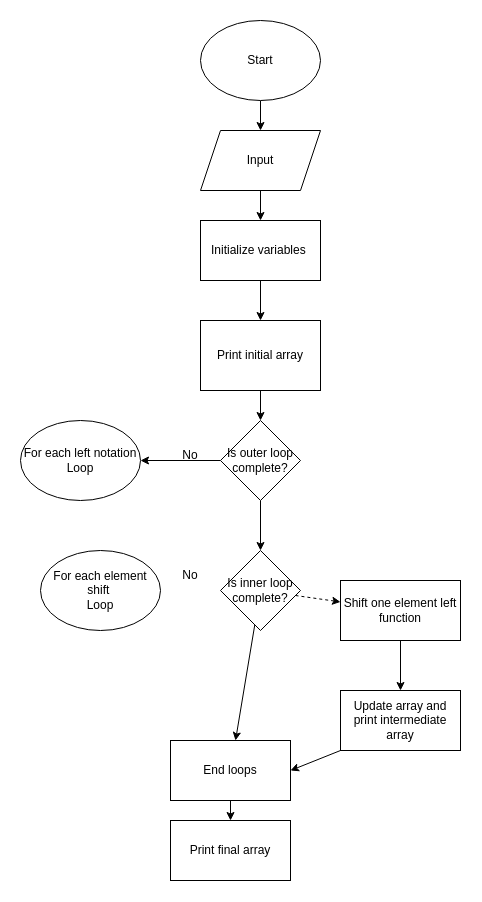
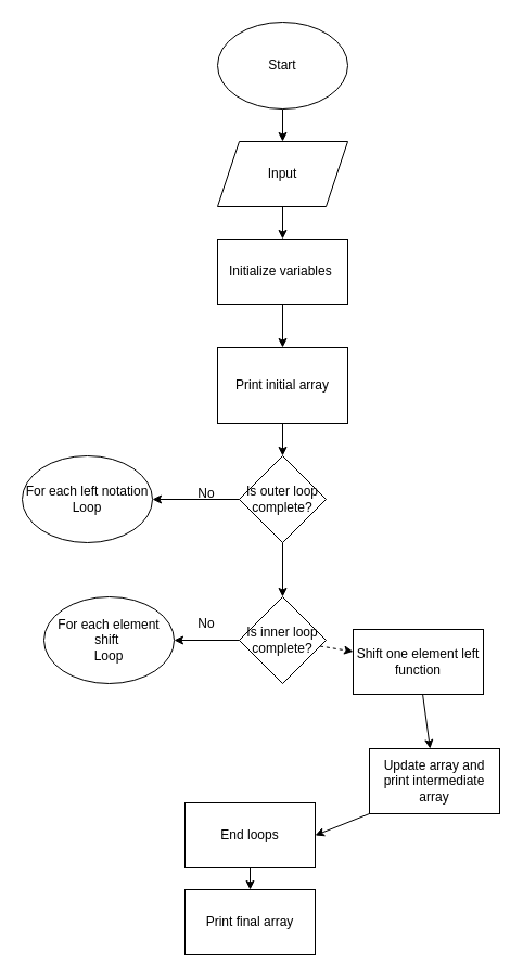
  <mxCell id="0" />
  <mxCell id="1" parent="0" />
  <mxCell id="2" value="" style="edgeStyle=none;html=1;" edge="1" parent="1" source="3" target="5"><mxGeometry relative="1" as="geometry" /></mxCell>
  <mxCell id="3" value="Start" style="ellipse;whiteSpace=wrap;html=1;" vertex="1" parent="1"><mxGeometry x="200" y="20" width="120" height="80" as="geometry" /></mxCell>
  <mxCell id="4" value="" style="edgeStyle=none;html=1;" edge="1" parent="1" source="5" target="7"><mxGeometry relative="1" as="geometry" /></mxCell>
  <mxCell id="5" value="Input" style="shape=parallelogram;perimeter=parallelogramPerimeter;whiteSpace=wrap;html=1;fixedSize=1;" vertex="1" parent="1"><mxGeometry x="200" y="130" width="120" height="60" as="geometry" /></mxCell>
  <mxCell id="6" value="" style="edgeStyle=none;html=1;" edge="1" parent="1" source="7" target="9"><mxGeometry relative="1" as="geometry" /></mxCell>
  <mxCell id="7" value="Initialize variables&amp;nbsp;" style="whiteSpace=wrap;html=1;" vertex="1" parent="1"><mxGeometry x="200" y="220" width="120" height="60" as="geometry" /></mxCell>
  <mxCell id="8" value="" style="edgeStyle=none;html=1;" edge="1" parent="1" source="9" target="12"><mxGeometry relative="1" as="geometry" /></mxCell>
  <mxCell id="9" value="Print initial array" style="whiteSpace=wrap;html=1;" vertex="1" parent="1"><mxGeometry x="200" y="320" width="120" height="70" as="geometry" /></mxCell>
  <mxCell id="10" value="" style="edgeStyle=none;html=1;" edge="1" parent="1" source="12"><mxGeometry relative="1" as="geometry"><mxPoint x="140" y="460" as="targetPoint" /><Array as="points" /></mxGeometry></mxCell>
  <mxCell id="11" style="edgeStyle=none;html=1;exitX=0.5;exitY=1;exitDx=0;exitDy=0;entryX=0.5;entryY=0;entryDx=0;entryDy=0;" edge="1" parent="1" source="12" target="17"><mxGeometry relative="1" as="geometry" /></mxCell>
  <mxCell id="12" value="Is outer loop complete?" style="rhombus;whiteSpace=wrap;html=1;" vertex="1" parent="1"><mxGeometry x="220" y="420" width="80" height="80" as="geometry" /></mxCell>
  <mxCell id="13" value="For each left notation&lt;br&gt;Loop" style="ellipse;whiteSpace=wrap;html=1;" vertex="1" parent="1"><mxGeometry x="20" y="420" width="120" height="80" as="geometry" /></mxCell>
  <mxCell id="14" value="No" style="text;strokeColor=none;align=center;fillColor=none;html=1;verticalAlign=middle;whiteSpace=wrap;rounded=0;" vertex="1" parent="1"><mxGeometry x="160" y="440" width="60" height="30" as="geometry" /></mxCell>
- <mxCell id="15" style="edgeStyle=none;html=1;" edge="1" parent="1" source="17" target="25"><mxGeometry relative="1" as="geometry"><mxPoint x="170" y="590" as="targetPoint" /></mxGeometry></mxCell>
+ <mxCell id="15" style="edgeStyle=none;html=1;" edge="1" parent="1" source="17" target="18"><mxGeometry relative="1" as="geometry"><mxPoint x="170" y="590" as="targetPoint" /></mxGeometry></mxCell>
  <mxCell id="16" value="" style="edgeStyle=none;html=1;dashed=1;" edge="1" parent="1" source="17" target="21"><mxGeometry relative="1" as="geometry" /></mxCell>
  <mxCell id="17" value="Is inner loop complete?" style="rhombus;whiteSpace=wrap;html=1;" vertex="1" parent="1"><mxGeometry x="220" y="550" width="80" height="80" as="geometry" /></mxCell>
  <mxCell id="18" value="For each element shift&amp;nbsp;&lt;br&gt;Loop" style="ellipse;whiteSpace=wrap;html=1;" vertex="1" parent="1"><mxGeometry x="40" y="550" width="120" height="80" as="geometry" /></mxCell>
  <mxCell id="19" value="No" style="text;strokeColor=none;align=center;fillColor=none;html=1;verticalAlign=middle;whiteSpace=wrap;rounded=0;" vertex="1" parent="1"><mxGeometry x="160" y="560" width="60" height="30" as="geometry" /></mxCell>
  <mxCell id="20" value="" style="edgeStyle=none;html=1;" edge="1" parent="1" source="21" target="23"><mxGeometry relative="1" as="geometry" /></mxCell>
- <mxCell id="21" value="Shift one element left function" style="rounded=0;whiteSpace=wrap;html=1;" vertex="1" parent="1"><mxGeometry x="340" y="580" width="120" height="60" as="geometry" /></mxCell>
+ <mxCell id="21" value="Shift one element left function" style="rounded=0;whiteSpace=wrap;html=1;" vertex="1" parent="1"><mxGeometry x="325" y="580" width="120" height="60" as="geometry" /></mxCell>
  <mxCell id="22" style="edgeStyle=none;html=1;exitX=0;exitY=1;exitDx=0;exitDy=0;" edge="1" parent="1" source="23"><mxGeometry relative="1" as="geometry"><mxPoint x="290" y="770" as="targetPoint" /></mxGeometry></mxCell>
  <mxCell id="23" value="Update array and print intermediate array" style="rounded=0;whiteSpace=wrap;html=1;" vertex="1" parent="1"><mxGeometry x="340" y="690" width="120" height="60" as="geometry" /></mxCell>
  <mxCell id="24" value="" style="edgeStyle=none;html=1;" edge="1" parent="1" source="25" target="26"><mxGeometry relative="1" as="geometry" /></mxCell>
  <mxCell id="25" value="End loops" style="rounded=0;whiteSpace=wrap;html=1;" vertex="1" parent="1"><mxGeometry x="170" y="740" width="120" height="60" as="geometry" /></mxCell>
  <mxCell id="26" value="Print final array" style="rounded=0;whiteSpace=wrap;html=1;" vertex="1" parent="1"><mxGeometry x="170" y="820" width="120" height="60" as="geometry" /></mxCell>
